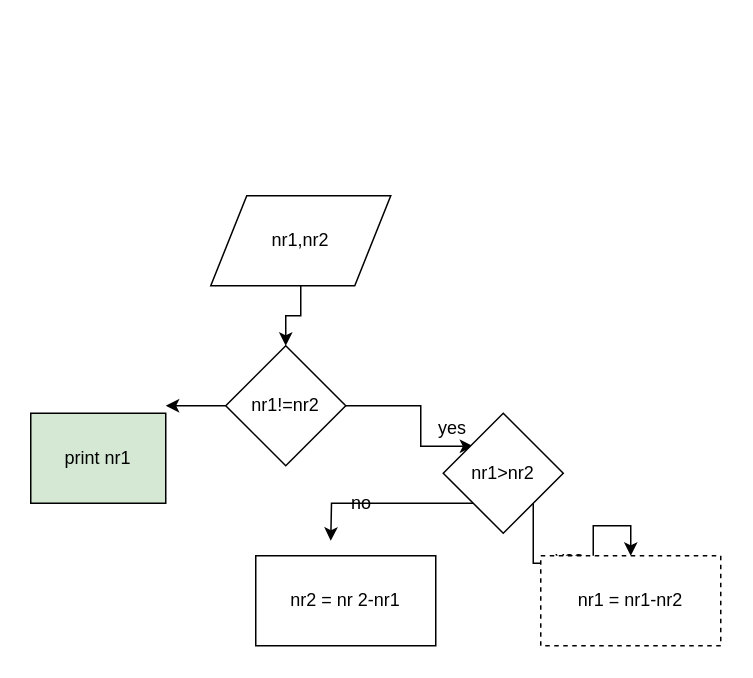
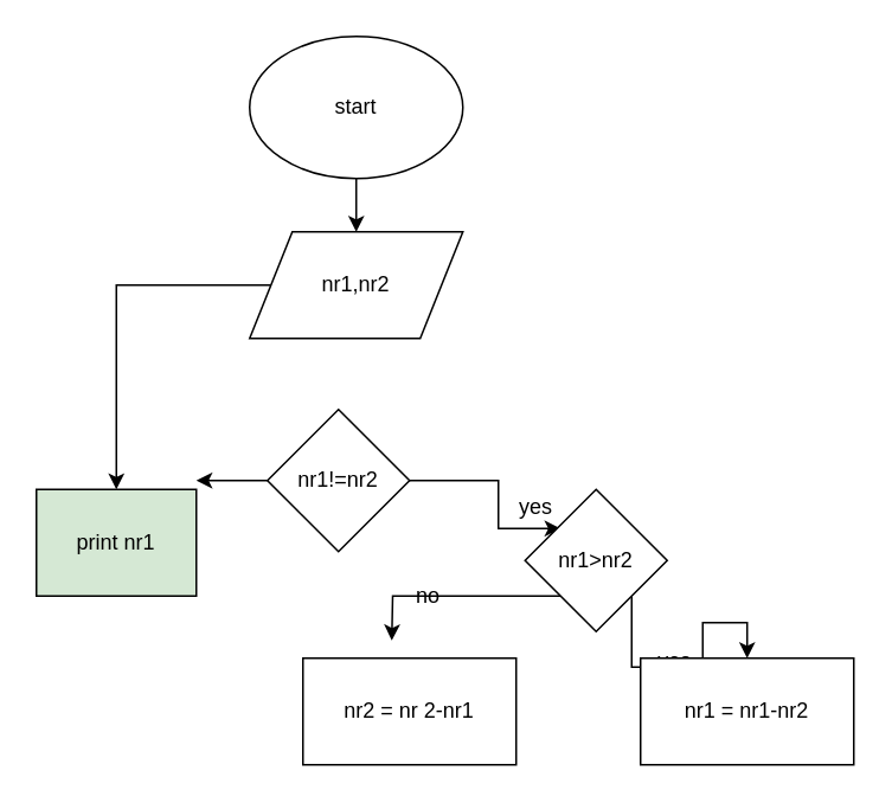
  <mxCell id="0" />
  <mxCell id="1" parent="0" />
- <mxCell id="4" value="" style="edgeStyle=orthogonalEdgeStyle;rounded=0;orthogonalLoop=1;jettySize=auto;html=1;" edge="1" parent="1" source="5" target="8"><mxGeometry relative="1" as="geometry" /></mxCell>
+ <mxCell id="2" style="edgeStyle=orthogonalEdgeStyle;rounded=0;orthogonalLoop=1;jettySize=auto;html=1;exitX=0.5;exitY=1;exitDx=0;exitDy=0;entryX=0.5;entryY=0;entryDx=0;entryDy=0;" edge="1" parent="1" source="3" target="5"><mxGeometry relative="1" as="geometry" /></mxCell>
+ <mxCell id="3" value="start" style="ellipse;whiteSpace=wrap;html=1;" vertex="1" parent="1"><mxGeometry x="140" y="20" width="120" height="80" as="geometry" /></mxCell>
+ <mxCell id="4" value="" style="edgeStyle=orthogonalEdgeStyle;rounded=0;orthogonalLoop=1;jettySize=auto;html=1;" edge="1" parent="1" source="5" target="17"><mxGeometry relative="1" as="geometry" /></mxCell>
  <mxCell id="5" value="nr1,nr2" style="shape=parallelogram;perimeter=parallelogramPerimeter;whiteSpace=wrap;html=1;" vertex="1" parent="1"><mxGeometry x="140" y="130" width="120" height="60" as="geometry" /></mxCell>
  <mxCell id="6" style="edgeStyle=orthogonalEdgeStyle;rounded=0;orthogonalLoop=1;jettySize=auto;html=1;exitX=1;exitY=1;exitDx=0;exitDy=0;entryX=0.833;entryY=1.1;entryDx=0;entryDy=0;entryPerimeter=0;" edge="1" parent="1" source="8" target="14"><mxGeometry relative="1" as="geometry"><mxPoint x="280" y="290" as="targetPoint" /><Array as="points"><mxPoint x="280" y="270" /><mxPoint x="280" y="297" /></Array></mxGeometry></mxCell>
  <mxCell id="7" style="edgeStyle=orthogonalEdgeStyle;rounded=0;orthogonalLoop=1;jettySize=auto;html=1;exitX=0;exitY=0.5;exitDx=0;exitDy=0;" edge="1" parent="1" source="8"><mxGeometry relative="1" as="geometry"><mxPoint x="110" y="270" as="targetPoint" /></mxGeometry></mxCell>
  <mxCell id="8" value="nr1!=nr2" style="rhombus;whiteSpace=wrap;html=1;" vertex="1" parent="1"><mxGeometry x="150" y="230" width="80" height="80" as="geometry" /></mxCell>
  <mxCell id="9" style="edgeStyle=orthogonalEdgeStyle;rounded=0;orthogonalLoop=1;jettySize=auto;html=1;exitX=1;exitY=1;exitDx=0;exitDy=0;entryX=0.5;entryY=0;entryDx=0;entryDy=0;" edge="1" parent="1" source="12" target="13"><mxGeometry relative="1" as="geometry" /></mxCell>
  <mxCell id="10" value="yes" style="text;html=1;resizable=0;points=[];align=center;verticalAlign=middle;labelBackgroundColor=#ffffff;" vertex="1" connectable="0" parent="9"><mxGeometry x="-0.154" y="4" relative="1" as="geometry"><mxPoint as="offset" /></mxGeometry></mxCell>
  <mxCell id="11" style="edgeStyle=orthogonalEdgeStyle;rounded=0;orthogonalLoop=1;jettySize=auto;html=1;exitX=0;exitY=1;exitDx=0;exitDy=0;" edge="1" parent="1" source="12"><mxGeometry relative="1" as="geometry"><mxPoint x="220" y="360" as="targetPoint" /></mxGeometry></mxCell>
  <mxCell id="12" value="nr1&amp;gt;nr2" style="rhombus;whiteSpace=wrap;html=1;" vertex="1" parent="1"><mxGeometry x="295" y="275" width="80" height="80" as="geometry" /></mxCell>
- <mxCell id="13" value="nr1 = nr1-nr2" style="rounded=0;whiteSpace=wrap;html=1;dashed=1;" vertex="1" parent="1"><mxGeometry x="360" y="370" width="120" height="60" as="geometry" /></mxCell>
+ <mxCell id="13" value="nr1 = nr1-nr2" style="rounded=0;whiteSpace=wrap;html=1;" vertex="1" parent="1"><mxGeometry x="360" y="370" width="120" height="60" as="geometry" /></mxCell>
  <mxCell id="14" value="yes" style="text;html=1;resizable=0;points=[];autosize=1;align=left;verticalAlign=top;spacingTop=-4;" vertex="1" parent="1"><mxGeometry x="290" y="275" width="30" height="20" as="geometry" /></mxCell>
  <mxCell id="15" value="nr2 = nr 2-nr1" style="rounded=0;whiteSpace=wrap;html=1;" vertex="1" parent="1"><mxGeometry x="170" y="370" width="120" height="60" as="geometry" /></mxCell>
  <mxCell id="16" value="no" style="text;html=1;resizable=0;points=[];autosize=1;align=left;verticalAlign=top;spacingTop=-4;" vertex="1" parent="1"><mxGeometry x="232" y="325" width="30" height="20" as="geometry" /></mxCell>
  <mxCell id="17" value="print nr1" style="rounded=0;whiteSpace=wrap;html=1;fillColor=#d5e8d4;" vertex="1" parent="1"><mxGeometry x="20" y="275" width="90" height="60" as="geometry" /></mxCell>
